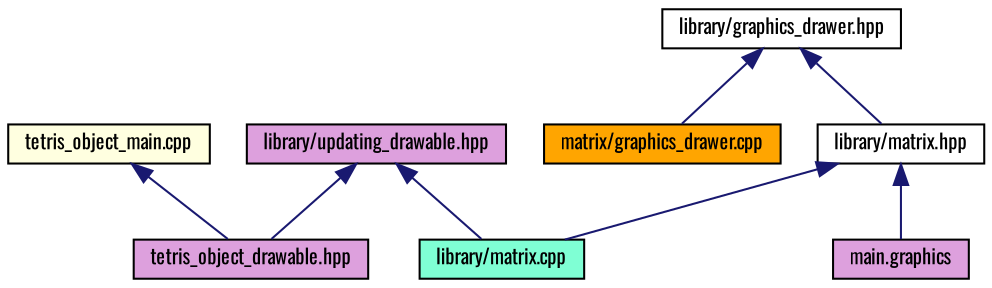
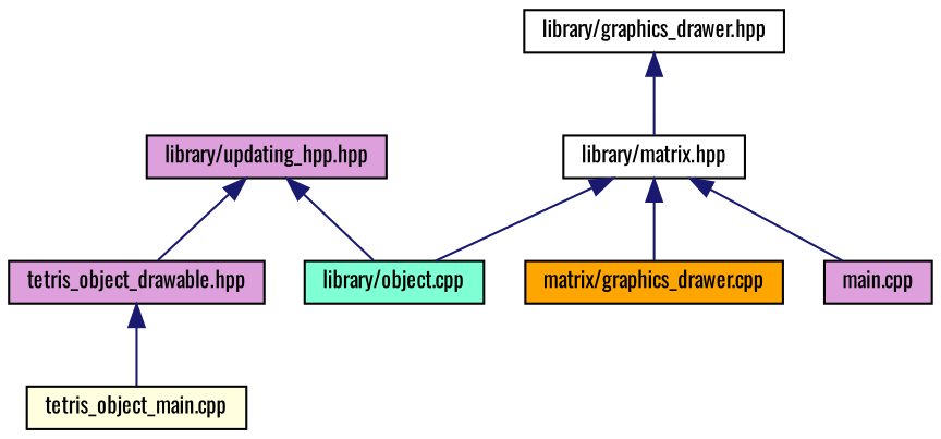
  digraph {
    fontname=Oswald
    node [color=black fillcolor=plum fontname=Oswald fontsize=10 shape=record style=filled]
    edge [color=midnightblue dir=back fontname=Oswald fontsize=10 labelfontname=Helvetica labelfontsize=10 style=solid]
-   n1 [fontcolor=black height=0.2 label="library/updating_drawable.hpp" width=0.4]
+   n1 [fontcolor=black height=0.2 label="library/updating_hpp.hpp" width=0.4]
    n2 [height=0.2 label="tetris_object_drawable.hpp" width=0.4]
-   n3 [fillcolor=aquamarine height=0.2 label="library/matrix.cpp" width=0.4]
+   n3 [fillcolor=aquamarine height=0.2 label="library/object.cpp" width=0.4]
    n4 [fillcolor=white height=0.2 label="library/graphics_drawer.hpp" width=0.4]
    n5 [fillcolor=orange height=0.2 label="matrix/graphics_drawer.cpp" width=0.4]
    n6 [fillcolor=white height=0.2 label="library/matrix.hpp" width=0.4]
    n7 [fillcolor=lightyellow height=0.2 label="tetris_object_main.cpp" width=0.4]
-   n8 [height=0.2 label="main.graphics" width=0.4]
+   n8 [height=0.2 label="main.cpp" width=0.4]
    n1 -> n2
    n1 -> n3
-   n7 -> n2
-   n4 -> n5
+   n2 -> n7
+   n6 -> n5
    n4 -> n6
    n6 -> n3
    n6 -> n8
  }
